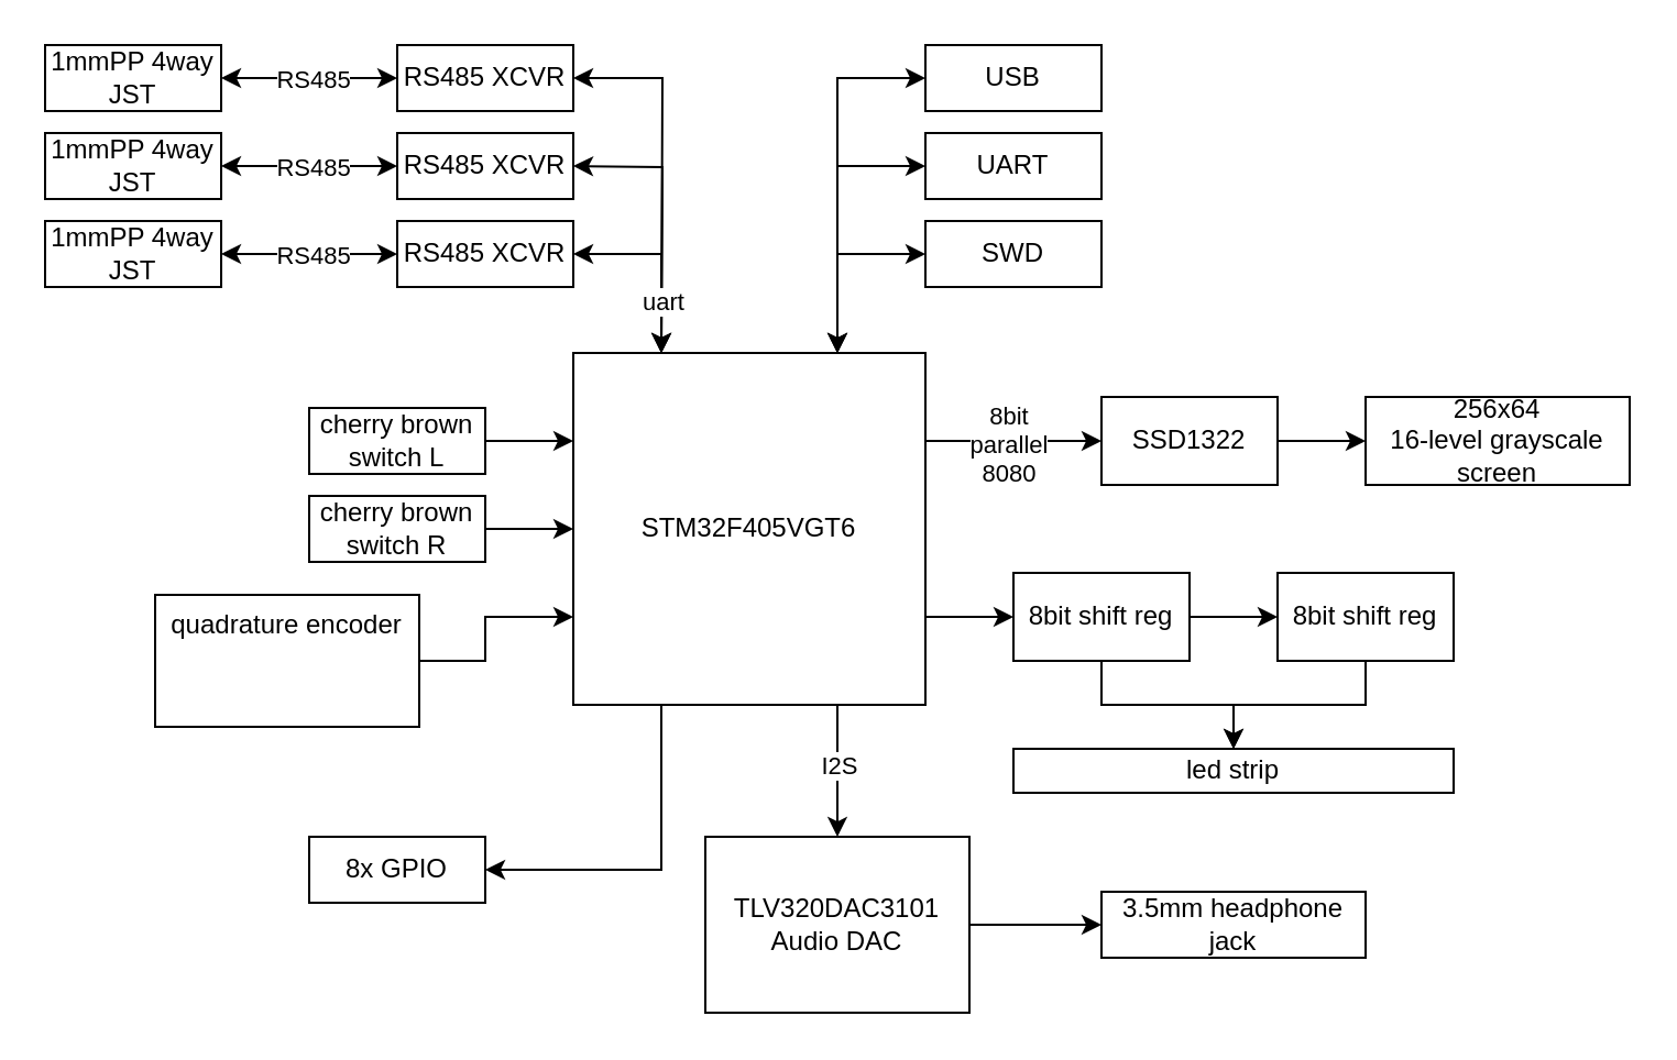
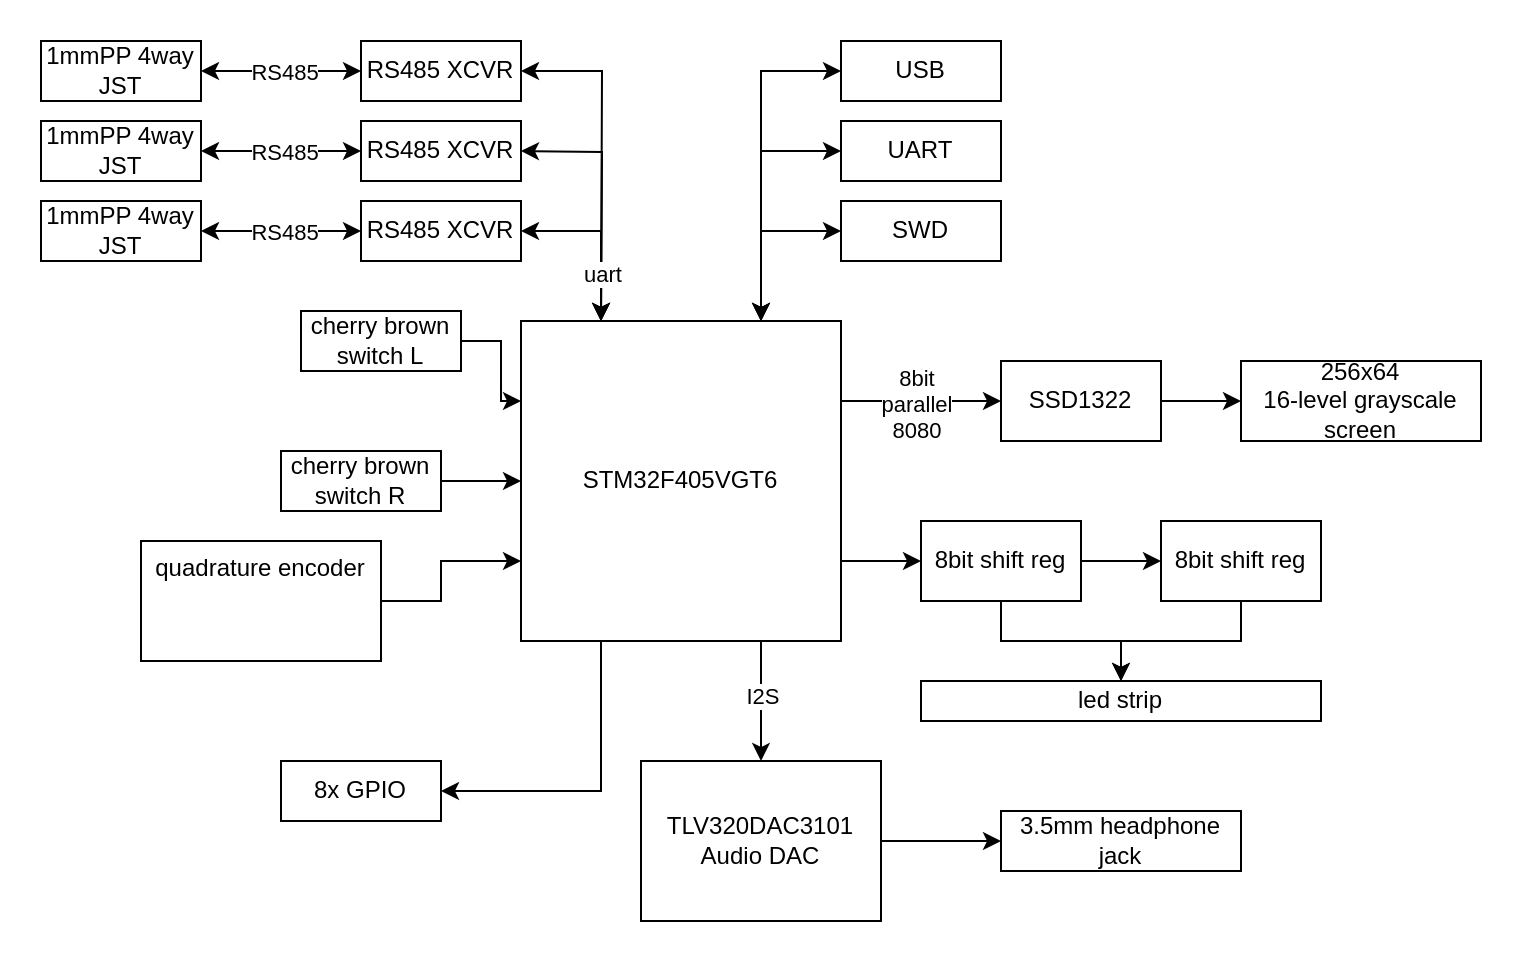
  <mxCell id="0" />
  <mxCell id="1" parent="0" />
  <mxCell id="2" style="edgeStyle=orthogonalEdgeStyle;rounded=0;orthogonalLoop=1;jettySize=auto;html=1;entryX=0;entryY=0.5;entryDx=0;entryDy=0;exitX=1;exitY=0.25;exitDx=0;exitDy=0;" edge="1" parent="1" source="8" target="10"><mxGeometry relative="1" as="geometry" /></mxCell>
  <mxCell id="3" value="&lt;div&gt;8bit&lt;/div&gt;&lt;div&gt;parallel&lt;/div&gt;&lt;div&gt;8080&lt;br&gt;&lt;/div&gt;" style="edgeLabel;html=1;align=center;verticalAlign=middle;resizable=0;points=[];" vertex="1" connectable="0" parent="2"><mxGeometry x="-0.075" y="-1" relative="1" as="geometry"><mxPoint as="offset" /></mxGeometry></mxCell>
  <mxCell id="4" style="edgeStyle=orthogonalEdgeStyle;rounded=0;orthogonalLoop=1;jettySize=auto;html=1;entryX=0;entryY=0.5;entryDx=0;entryDy=0;exitX=1;exitY=0.75;exitDx=0;exitDy=0;" edge="1" parent="1" source="8" target="14"><mxGeometry relative="1" as="geometry" /></mxCell>
  <mxCell id="5" style="edgeStyle=orthogonalEdgeStyle;rounded=0;orthogonalLoop=1;jettySize=auto;html=1;entryX=0.5;entryY=0;entryDx=0;entryDy=0;exitX=0.75;exitY=1;exitDx=0;exitDy=0;" edge="1" parent="1" source="8" target="39"><mxGeometry relative="1" as="geometry" /></mxCell>
  <mxCell id="6" value="I2S" style="edgeLabel;html=1;align=center;verticalAlign=middle;resizable=0;points=[];" vertex="1" connectable="0" parent="5"><mxGeometry x="-0.087" relative="1" as="geometry"><mxPoint as="offset" /></mxGeometry></mxCell>
  <mxCell id="7" style="edgeStyle=orthogonalEdgeStyle;rounded=0;orthogonalLoop=1;jettySize=auto;html=1;entryX=1;entryY=0.5;entryDx=0;entryDy=0;exitX=0.25;exitY=1;exitDx=0;exitDy=0;" edge="1" parent="1" source="8" target="49"><mxGeometry relative="1" as="geometry" /></mxCell>
  <mxCell id="8" value="STM32F405VGT6" style="rounded=0;whiteSpace=wrap;html=1;" vertex="1" parent="1"><mxGeometry x="260" y="160" width="160" height="160" as="geometry" /></mxCell>
  <mxCell id="9" style="edgeStyle=orthogonalEdgeStyle;rounded=0;orthogonalLoop=1;jettySize=auto;html=1;entryX=0;entryY=0.5;entryDx=0;entryDy=0;startArrow=none;startFill=0;" edge="1" parent="1" source="10" target="11"><mxGeometry relative="1" as="geometry" /></mxCell>
  <mxCell id="10" value="SSD1322" style="rounded=0;whiteSpace=wrap;html=1;" vertex="1" parent="1"><mxGeometry x="500" y="180" width="80" height="40" as="geometry" /></mxCell>
  <mxCell id="11" value="&lt;div&gt;256x64&lt;/div&gt;&lt;div&gt;16-level grayscale screen&lt;br&gt;&lt;/div&gt;" style="rounded=0;whiteSpace=wrap;html=1;" vertex="1" parent="1"><mxGeometry x="620" y="180" width="120" height="40" as="geometry" /></mxCell>
  <mxCell id="12" style="edgeStyle=orthogonalEdgeStyle;rounded=0;orthogonalLoop=1;jettySize=auto;html=1;entryX=0;entryY=0.5;entryDx=0;entryDy=0;" edge="1" parent="1" source="14" target="16"><mxGeometry relative="1" as="geometry" /></mxCell>
  <mxCell id="13" style="edgeStyle=orthogonalEdgeStyle;rounded=0;orthogonalLoop=1;jettySize=auto;html=1;entryX=0.5;entryY=0;entryDx=0;entryDy=0;" edge="1" parent="1" source="14" target="17"><mxGeometry relative="1" as="geometry" /></mxCell>
  <mxCell id="14" value="8bit shift reg" style="rounded=0;whiteSpace=wrap;html=1;" vertex="1" parent="1"><mxGeometry x="460" y="260" width="80" height="40" as="geometry" /></mxCell>
  <mxCell id="15" style="edgeStyle=orthogonalEdgeStyle;rounded=0;orthogonalLoop=1;jettySize=auto;html=1;entryX=0.5;entryY=0;entryDx=0;entryDy=0;" edge="1" parent="1" source="16" target="17"><mxGeometry relative="1" as="geometry" /></mxCell>
  <mxCell id="16" value="8bit shift reg" style="rounded=0;whiteSpace=wrap;html=1;" vertex="1" parent="1"><mxGeometry x="580" y="260" width="80" height="40" as="geometry" /></mxCell>
  <mxCell id="17" value="led strip" style="rounded=0;whiteSpace=wrap;html=1;" vertex="1" parent="1"><mxGeometry x="460" y="340" width="200" height="20" as="geometry" /></mxCell>
  <mxCell id="18" style="edgeStyle=orthogonalEdgeStyle;rounded=0;orthogonalLoop=1;jettySize=auto;html=1;entryX=0;entryY=0.25;entryDx=0;entryDy=0;" edge="1" parent="1" source="19" target="8"><mxGeometry relative="1" as="geometry" /></mxCell>
- <mxCell id="19" value="cherry brown switch L" style="rounded=0;whiteSpace=wrap;html=1;" vertex="1" parent="1"><mxGeometry x="140" y="185" width="80" height="30" as="geometry" /></mxCell>
+ <mxCell id="19" value="cherry brown switch L" style="rounded=0;whiteSpace=wrap;html=1;" vertex="1" parent="1"><mxGeometry x="150" y="155" width="80" height="30" as="geometry" /></mxCell>
  <mxCell id="20" style="edgeStyle=orthogonalEdgeStyle;rounded=0;orthogonalLoop=1;jettySize=auto;html=1;entryX=0;entryY=0.5;entryDx=0;entryDy=0;" edge="1" parent="1" source="21" target="8"><mxGeometry relative="1" as="geometry" /></mxCell>
  <mxCell id="21" value="cherry brown switch R" style="rounded=0;whiteSpace=wrap;html=1;" vertex="1" parent="1"><mxGeometry x="140" y="225" width="80" height="30" as="geometry" /></mxCell>
  <mxCell id="22" style="edgeStyle=orthogonalEdgeStyle;rounded=0;orthogonalLoop=1;jettySize=auto;html=1;entryX=0;entryY=0.75;entryDx=0;entryDy=0;" edge="1" parent="1" source="23" target="8"><mxGeometry relative="1" as="geometry"><Array as="points"><mxPoint x="220" y="300" /><mxPoint x="220" y="280" /></Array></mxGeometry></mxCell>
  <mxCell id="23" value="quadrature encoder" style="rounded=0;whiteSpace=wrap;html=1;verticalAlign=top;" vertex="1" parent="1"><mxGeometry x="70" y="270" width="120" height="60" as="geometry" /></mxCell>
  <mxCell id="24" style="edgeStyle=orthogonalEdgeStyle;rounded=0;orthogonalLoop=1;jettySize=auto;html=1;entryX=0.75;entryY=0;entryDx=0;entryDy=0;startArrow=classic;startFill=1;" edge="1" parent="1" source="25" target="8"><mxGeometry relative="1" as="geometry"><Array as="points"><mxPoint x="380" y="35" /></Array></mxGeometry></mxCell>
  <mxCell id="25" value="USB" style="rounded=0;whiteSpace=wrap;html=1;" vertex="1" parent="1"><mxGeometry x="420" y="20" width="80" height="30" as="geometry" /></mxCell>
  <mxCell id="26" style="edgeStyle=orthogonalEdgeStyle;rounded=0;orthogonalLoop=1;jettySize=auto;html=1;entryX=0.75;entryY=0;entryDx=0;entryDy=0;startArrow=classic;startFill=1;" edge="1" parent="1" source="27" target="8"><mxGeometry relative="1" as="geometry"><Array as="points"><mxPoint x="380" y="75" /></Array></mxGeometry></mxCell>
  <mxCell id="27" value="UART" style="rounded=0;whiteSpace=wrap;html=1;" vertex="1" parent="1"><mxGeometry x="420" y="60" width="80" height="30" as="geometry" /></mxCell>
  <mxCell id="28" style="edgeStyle=orthogonalEdgeStyle;rounded=0;orthogonalLoop=1;jettySize=auto;html=1;entryX=0.75;entryY=0;entryDx=0;entryDy=0;startArrow=classic;startFill=1;" edge="1" parent="1" source="29" target="8"><mxGeometry relative="1" as="geometry"><Array as="points"><mxPoint x="380" y="115" /></Array></mxGeometry></mxCell>
  <mxCell id="29" value="SWD" style="rounded=0;whiteSpace=wrap;html=1;" vertex="1" parent="1"><mxGeometry x="420" y="100" width="80" height="30" as="geometry" /></mxCell>
  <mxCell id="30" style="edgeStyle=orthogonalEdgeStyle;rounded=0;orthogonalLoop=1;jettySize=auto;html=1;startArrow=classic;startFill=1;" edge="1" parent="1" source="31"><mxGeometry relative="1" as="geometry"><mxPoint x="300" y="160" as="targetPoint" /></mxGeometry></mxCell>
  <mxCell id="31" value="RS485 XCVR" style="rounded=0;whiteSpace=wrap;html=1;" vertex="1" parent="1"><mxGeometry x="180" y="20" width="80" height="30" as="geometry" /></mxCell>
  <mxCell id="32" style="edgeStyle=orthogonalEdgeStyle;rounded=0;orthogonalLoop=1;jettySize=auto;html=1;entryX=0;entryY=0.5;entryDx=0;entryDy=0;startArrow=classic;startFill=1;" edge="1" parent="1" source="34" target="31"><mxGeometry relative="1" as="geometry" /></mxCell>
  <mxCell id="33" value="RS485" style="edgeLabel;html=1;align=center;verticalAlign=middle;resizable=0;points=[];" vertex="1" connectable="0" parent="32"><mxGeometry x="0.02" relative="1" as="geometry"><mxPoint as="offset" /></mxGeometry></mxCell>
  <mxCell id="34" value="1mmPP 4way JST" style="rounded=0;whiteSpace=wrap;html=1;" vertex="1" parent="1"><mxGeometry x="20" y="20" width="80" height="30" as="geometry" /></mxCell>
  <mxCell id="35" style="edgeStyle=orthogonalEdgeStyle;rounded=0;orthogonalLoop=1;jettySize=auto;html=1;startArrow=classic;startFill=1;" edge="1" parent="1"><mxGeometry relative="1" as="geometry"><mxPoint x="300" y="160" as="targetPoint" /><mxPoint x="260" y="75" as="sourcePoint" /></mxGeometry></mxCell>
  <mxCell id="36" style="edgeStyle=orthogonalEdgeStyle;rounded=0;orthogonalLoop=1;jettySize=auto;html=1;entryX=0.25;entryY=0;entryDx=0;entryDy=0;startArrow=classic;startFill=1;" edge="1" parent="1" target="8"><mxGeometry relative="1" as="geometry"><mxPoint x="260" y="115" as="sourcePoint" /><Array as="points"><mxPoint x="300" y="115" /></Array></mxGeometry></mxCell>
  <mxCell id="37" value="uart" style="edgeLabel;html=1;align=center;verticalAlign=middle;resizable=0;points=[];" vertex="1" connectable="0" parent="36"><mxGeometry x="0.436" relative="1" as="geometry"><mxPoint as="offset" /></mxGeometry></mxCell>
  <mxCell id="38" style="edgeStyle=orthogonalEdgeStyle;rounded=0;orthogonalLoop=1;jettySize=auto;html=1;entryX=0;entryY=0.5;entryDx=0;entryDy=0;" edge="1" parent="1" source="39" target="48"><mxGeometry relative="1" as="geometry" /></mxCell>
  <mxCell id="39" value="&lt;div&gt;TLV320DAC3101&lt;/div&gt;&lt;div&gt;Audio DAC&lt;br&gt;&lt;/div&gt;" style="rounded=0;whiteSpace=wrap;html=1;" vertex="1" parent="1"><mxGeometry x="320" y="380" width="120" height="80" as="geometry" /></mxCell>
  <mxCell id="40" value="1mmPP 4way JST" style="rounded=0;whiteSpace=wrap;html=1;" vertex="1" parent="1"><mxGeometry x="20" y="60" width="80" height="30" as="geometry" /></mxCell>
  <mxCell id="41" style="edgeStyle=orthogonalEdgeStyle;rounded=0;orthogonalLoop=1;jettySize=auto;html=1;entryX=0;entryY=0.5;entryDx=0;entryDy=0;startArrow=classic;startFill=1;" edge="1" source="40" target="43" parent="1"><mxGeometry relative="1" as="geometry" /></mxCell>
  <mxCell id="42" value="RS485" style="edgeLabel;html=1;align=center;verticalAlign=middle;resizable=0;points=[];" vertex="1" connectable="0" parent="41"><mxGeometry x="0.02" relative="1" as="geometry"><mxPoint as="offset" /></mxGeometry></mxCell>
  <mxCell id="43" value="RS485 XCVR" style="rounded=0;whiteSpace=wrap;html=1;" vertex="1" parent="1"><mxGeometry x="180" y="60" width="80" height="30" as="geometry" /></mxCell>
  <mxCell id="44" value="1mmPP 4way JST" style="rounded=0;whiteSpace=wrap;html=1;" vertex="1" parent="1"><mxGeometry x="20" y="100" width="80" height="30" as="geometry" /></mxCell>
  <mxCell id="45" style="edgeStyle=orthogonalEdgeStyle;rounded=0;orthogonalLoop=1;jettySize=auto;html=1;entryX=0;entryY=0.5;entryDx=0;entryDy=0;startArrow=classic;startFill=1;" edge="1" source="44" target="47" parent="1"><mxGeometry relative="1" as="geometry" /></mxCell>
  <mxCell id="46" value="RS485" style="edgeLabel;html=1;align=center;verticalAlign=middle;resizable=0;points=[];" vertex="1" connectable="0" parent="45"><mxGeometry x="0.02" relative="1" as="geometry"><mxPoint as="offset" /></mxGeometry></mxCell>
  <mxCell id="47" value="RS485 XCVR" style="rounded=0;whiteSpace=wrap;html=1;" vertex="1" parent="1"><mxGeometry x="180" y="100" width="80" height="30" as="geometry" /></mxCell>
  <mxCell id="48" value="3.5mm headphone jack" style="rounded=0;whiteSpace=wrap;html=1;" vertex="1" parent="1"><mxGeometry x="500" y="405" width="120" height="30" as="geometry" /></mxCell>
  <mxCell id="49" value="8x GPIO" style="rounded=0;whiteSpace=wrap;html=1;" vertex="1" parent="1"><mxGeometry x="140" y="380" width="80" height="30" as="geometry" /></mxCell>
